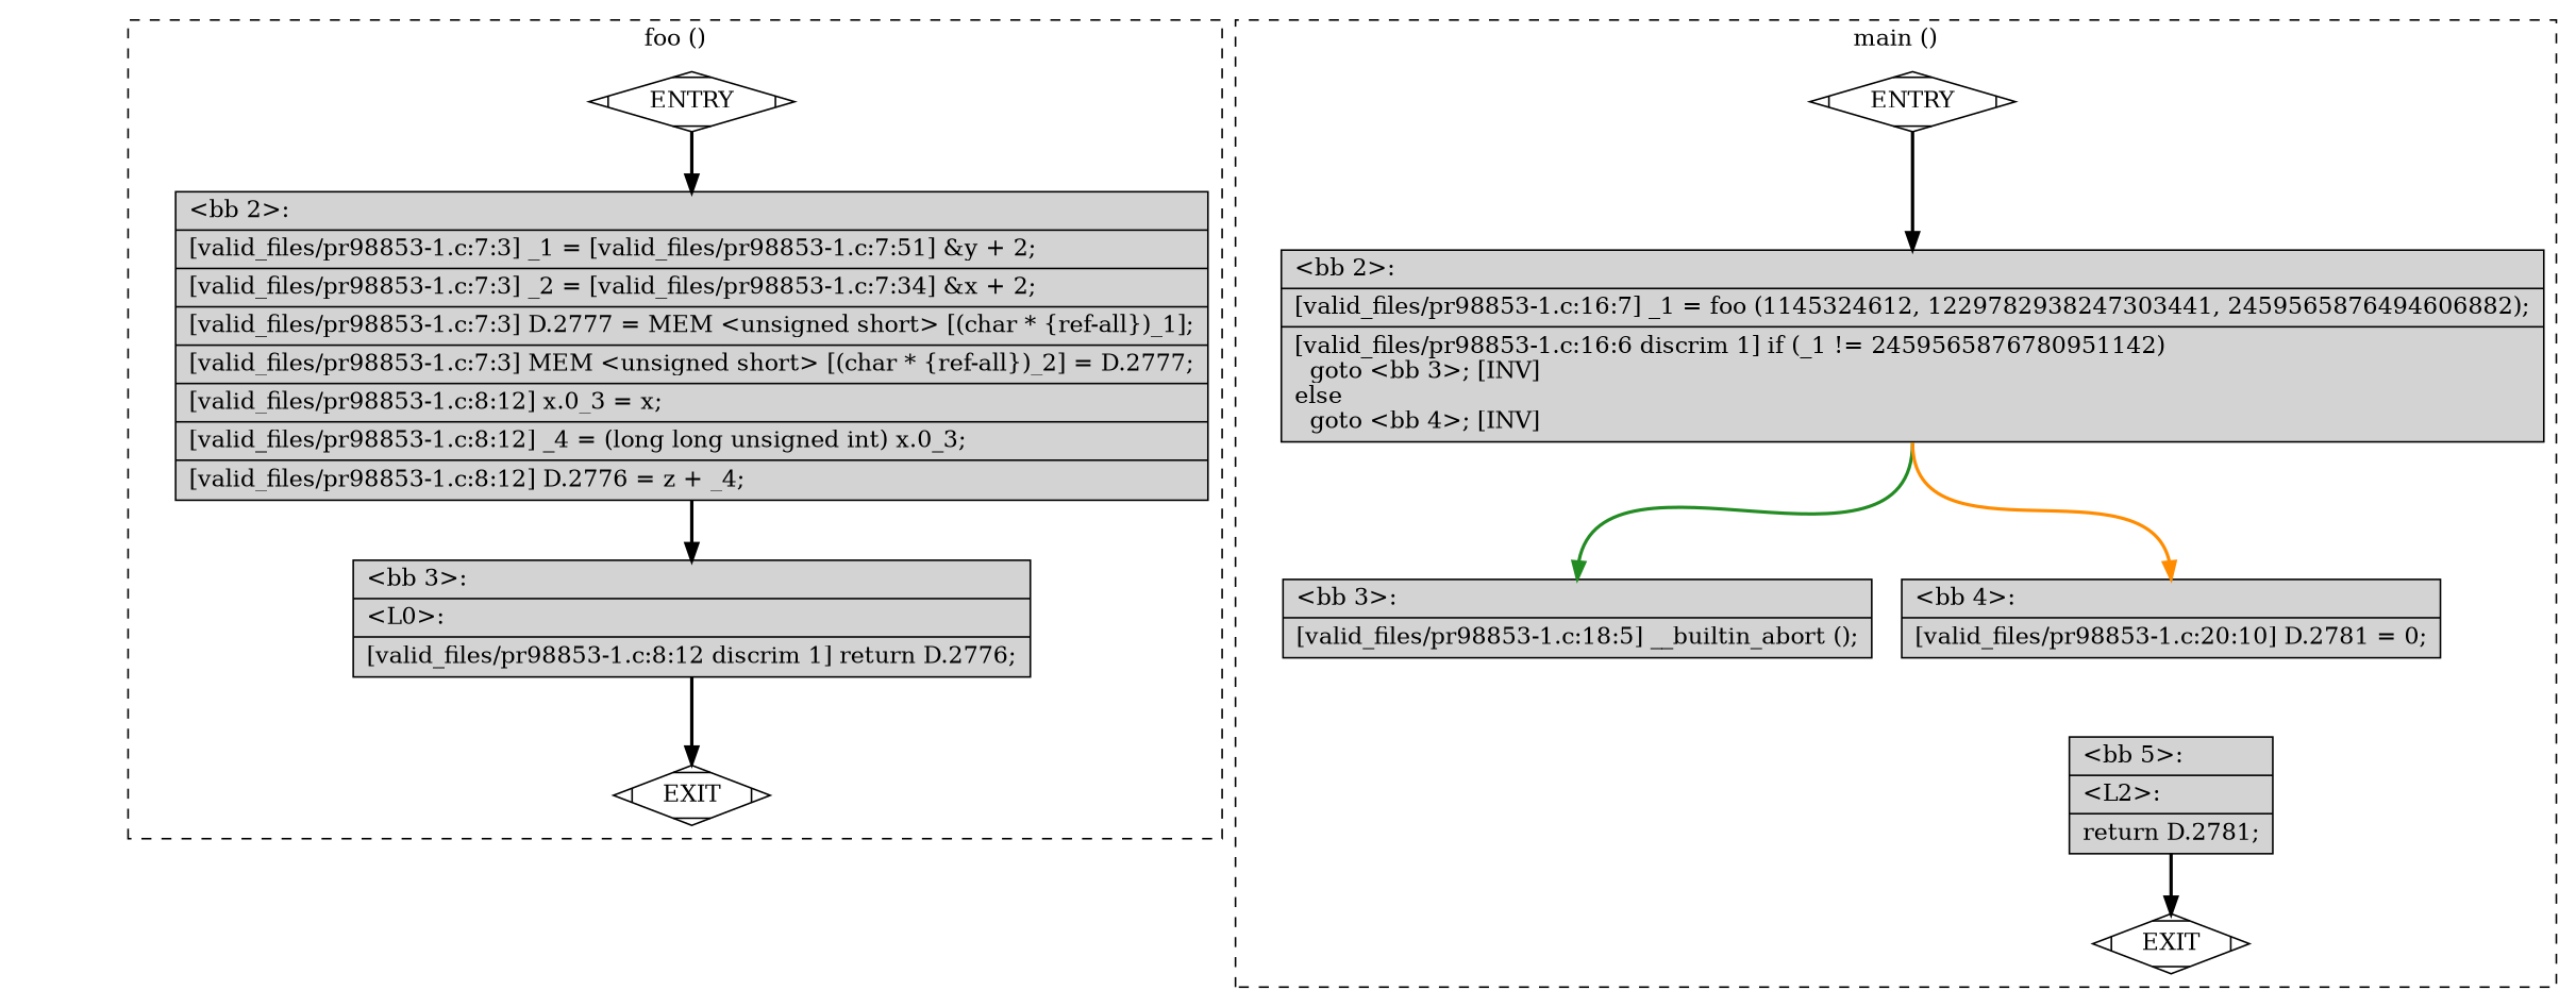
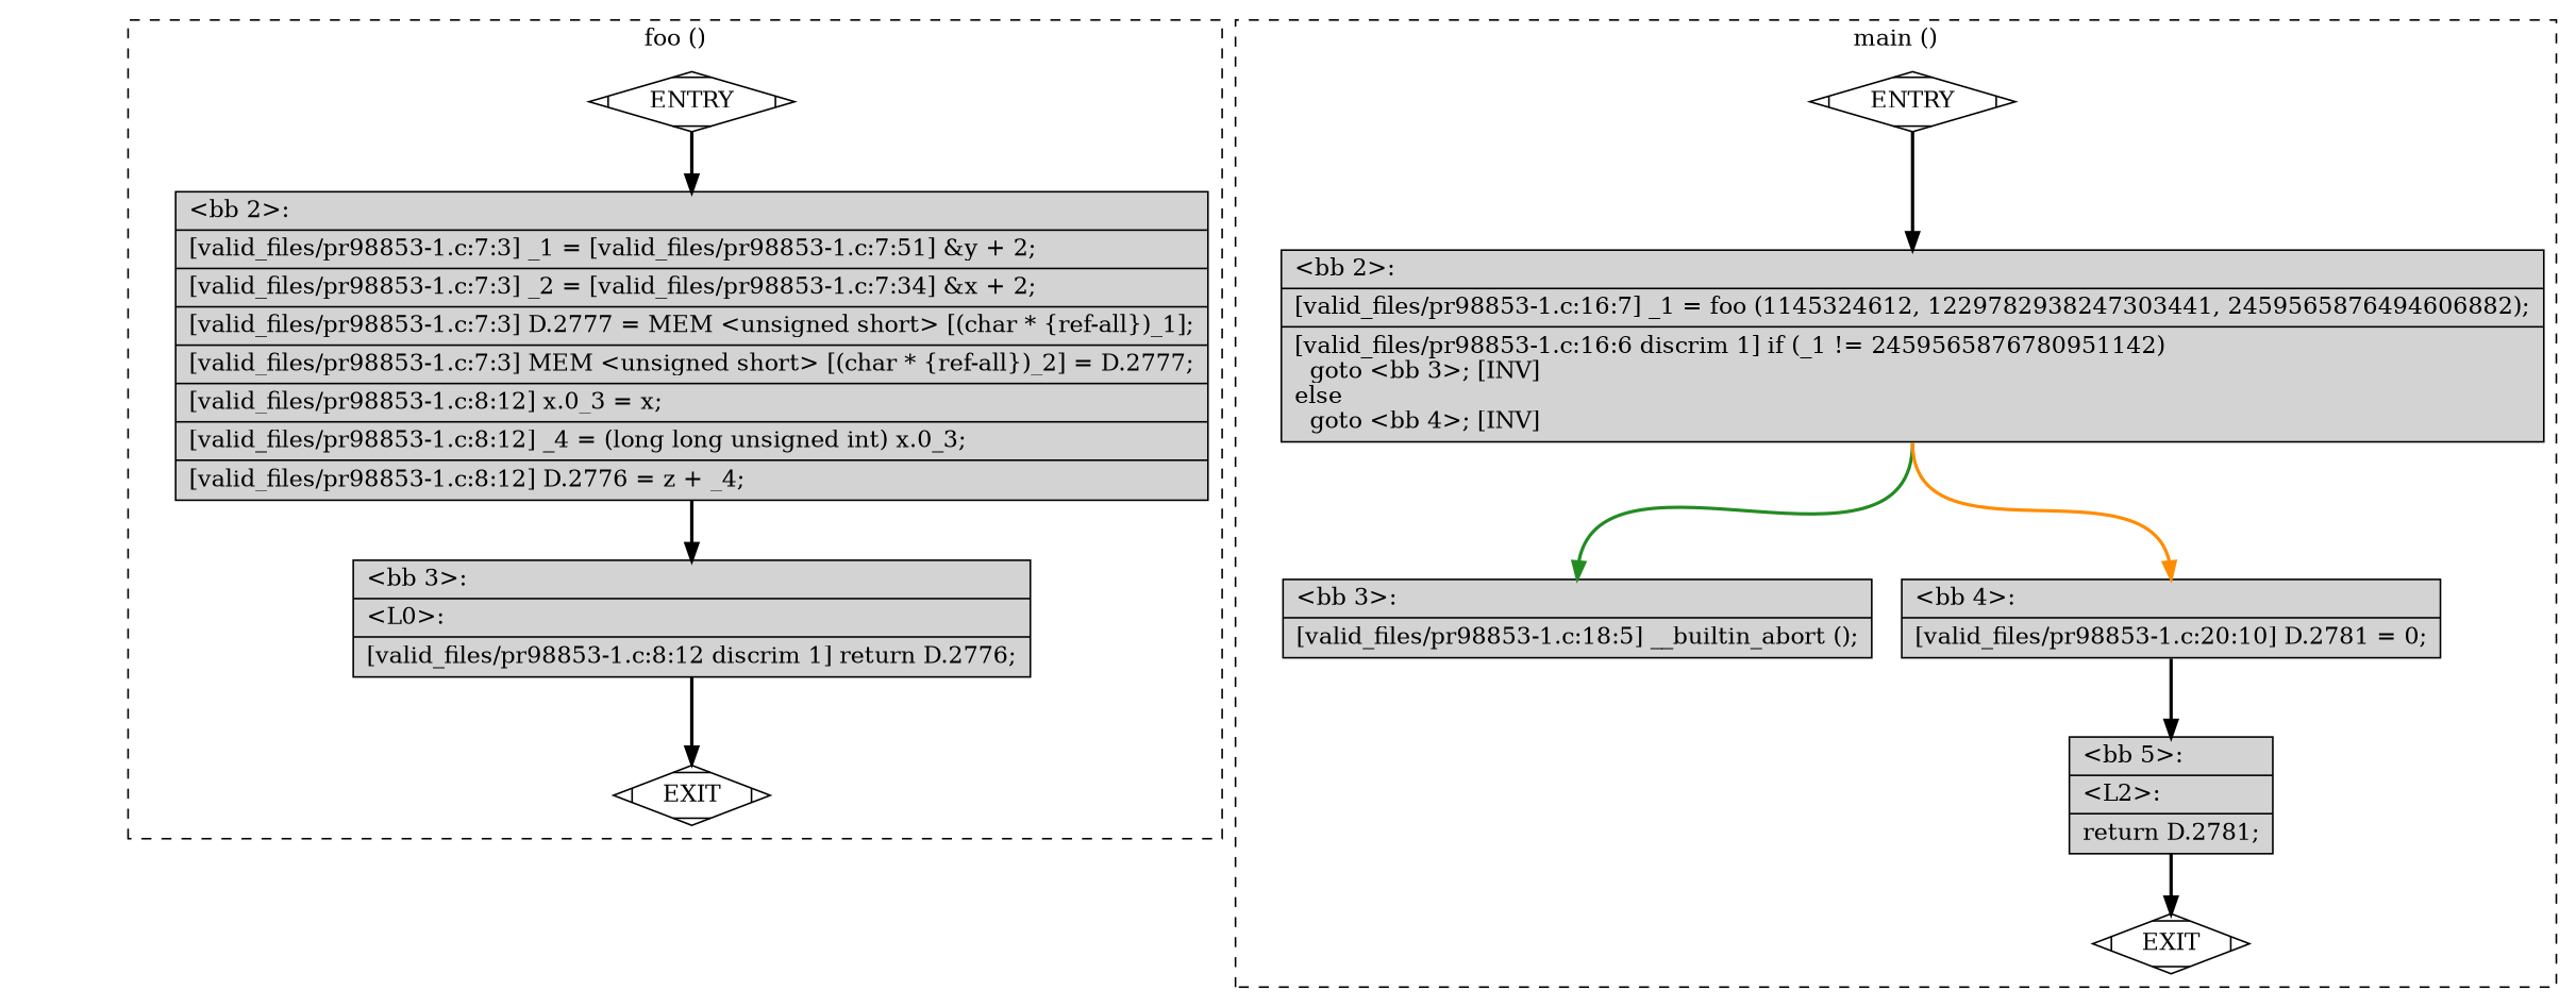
  digraph {
    node [fillcolor=lightgrey shape=record style=filled]
    edge [constraint=true headport=n style="solid,bold" tailport=s color=black weight=100]
    n1 [fillcolor=white label=ENTRY shape=Mdiamond]
    n2 [fillcolor=white label=EXIT shape=Mdiamond]
    n3 [label="{\<bb\ 2\>:\l|[valid_files/pr98853-1.c:7:3]\ _1\ =\ [valid_files/pr98853-1.c:7:51]\ &y\ +\ 2;\l|[valid_files/pr98853-1.c:7:3]\ _2\ =\ [valid_files/pr98853-1.c:7:34]\ &x\ +\ 2;\l|[valid_files/pr98853-1.c:7:3]\ D.2777\ =\ MEM\ \<unsigned\ short\>\ [(char\ *\ \{ref-all\})_1];\l|[valid_files/pr98853-1.c:7:3]\ MEM\ \<unsigned\ short\>\ [(char\ *\ \{ref-all\})_2]\ =\ D.2777;\l|[valid_files/pr98853-1.c:8:12]\ x.0_3\ =\ x;\l|[valid_files/pr98853-1.c:8:12]\ _4\ =\ (long\ long\ unsigned\ int)\ x.0_3;\l|[valid_files/pr98853-1.c:8:12]\ D.2776\ =\ z\ +\ _4;\l}"]
    n4 [label="{\<bb\ 3\>:\l|\<L0\>:\l|[valid_files/pr98853-1.c:8:12\ discrim\ 1]\ return\ D.2776;\l}"]
    n5 [fillcolor=white label=ENTRY shape=Mdiamond]
    n6 [fillcolor=white label=EXIT shape=Mdiamond]
    n7 [label="{\<bb\ 2\>:\l|[valid_files/pr98853-1.c:16:7]\ _1\ =\ foo\ (1145324612,\ 1229782938247303441,\ 2459565876494606882);\l|[valid_files/pr98853-1.c:16:6\ discrim\ 1]\ if\ (_1\ !=\ 2459565876780951142)\l\ \ goto\ \<bb\ 3\>;\ [INV]\lelse\l\ \ goto\ \<bb\ 4\>;\ [INV]\l}"]
    n8 [label="{\<bb\ 3\>:\l|[valid_files/pr98853-1.c:18:5]\ __builtin_abort\ ();\l}"]
    n9 [label="{\<bb\ 4\>:\l|[valid_files/pr98853-1.c:20:10]\ D.2781\ =\ 0;\l}"]
    n10 [label="{\<bb\ 5\>:\l|\<L2\>:\l|return\ D.2781;\l}"]
    subgraph cluster_1 {
      color=black
      label="foo ()"
      style=dashed
      n1
      n2
      n3
      n4
    }
    subgraph cluster_2 {
      color=black
      label="main ()"
      style=dashed
      n5
      n6
      n7
      n8
      n9
      n10
    }
    n1 -> n2 [style=invis color="" weight=""]
    n1 -> n3
    n3 -> n4
    n4 -> n2 [weight=10]
    n5 -> n6 [style=invis color="" weight=""]
    n5 -> n7
    n7 -> n8 [color=forestgreen weight=10]
    n7 -> n9 [color=darkorange weight=10]
+   n9 -> n10
    n10 -> n6 [weight=10]
  }
